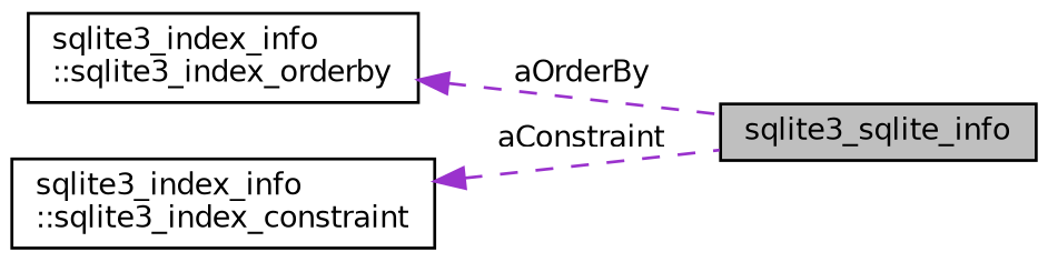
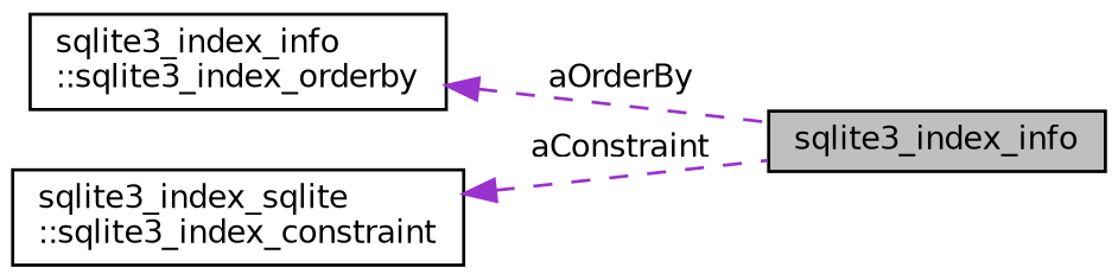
  digraph {
    rankdir=LR
    node [color=black fillcolor=white fontname=Helvetica fontsize=10 shape=record style=filled]
    edge [color=darkorchid3 dir=back fontname=Helvetica fontsize=10 labelfontname=Helvetica labelfontsize=10 style=dashed]
-   n1 [fillcolor=grey75 fontcolor=black height=0.2 label=sqlite3_sqlite_info width=0.4]
+   n1 [fillcolor=grey75 fontcolor=black height=0.2 label=sqlite3_index_info width=0.4]
    n2 [height=0.2 label="sqlite3_index_info\l::sqlite3_index_orderby" width=0.4]
-   n3 [height=0.2 label="sqlite3_index_info\l::sqlite3_index_constraint" width=0.4]
+   n3 [height=0.2 label="sqlite3_index_sqlite\l::sqlite3_index_constraint" width=0.4]
    n2 -> n1 [label=" aOrderBy"]
    n3 -> n1 [label=" aConstraint"]
  }
